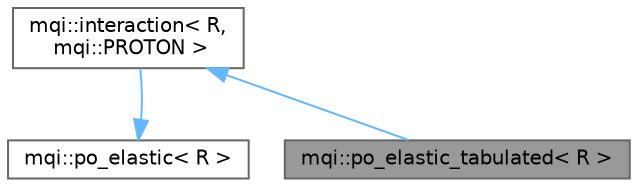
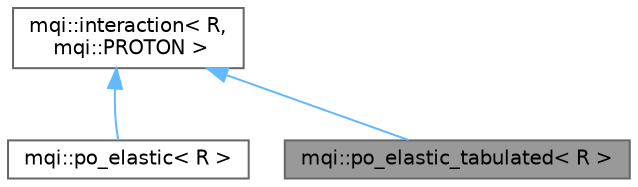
  digraph {
    node [color=gray40 fillcolor=white fontname=Helvetica fontsize=10 shape=box style=filled]
    edge [color=steelblue1 dir=back fontname=Helvetica fontsize=10 labelfontname=Helvetica labelfontsize=10 style=solid]
    n1 [fillcolor=grey60 fontcolor=black height=0.2 label="mqi::po_elastic_tabulated\< R \>" width=0.4]
    n2 [height=0.2 label="mqi::po_elastic\< R \>" width=0.4]
    n3 [height=0.2 label="mqi::interaction\< R,\l mqi::PROTON \>" width=0.4]
    n3 -> n1
-   n2 -> n3
+   n3 -> n2
  }
